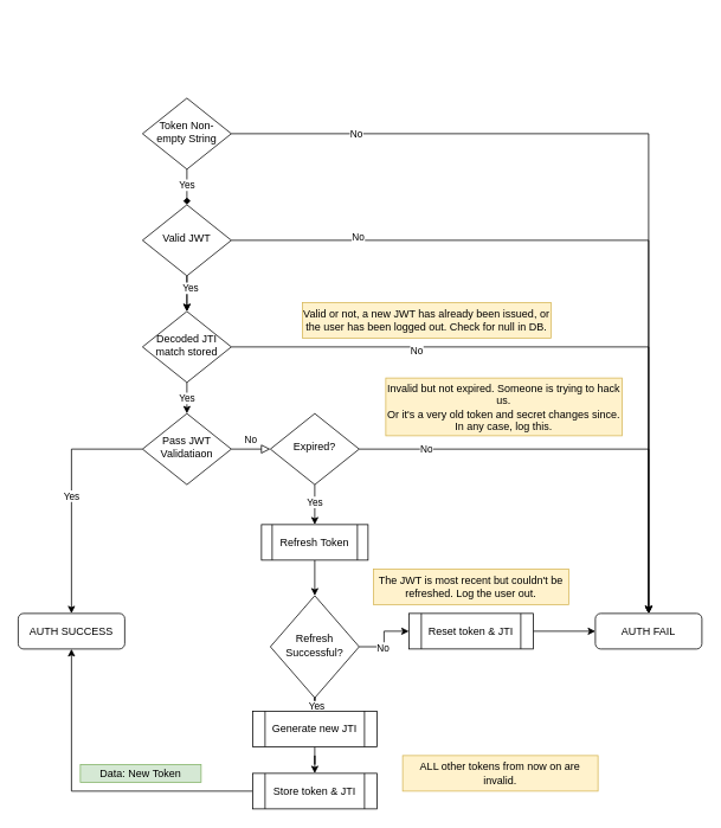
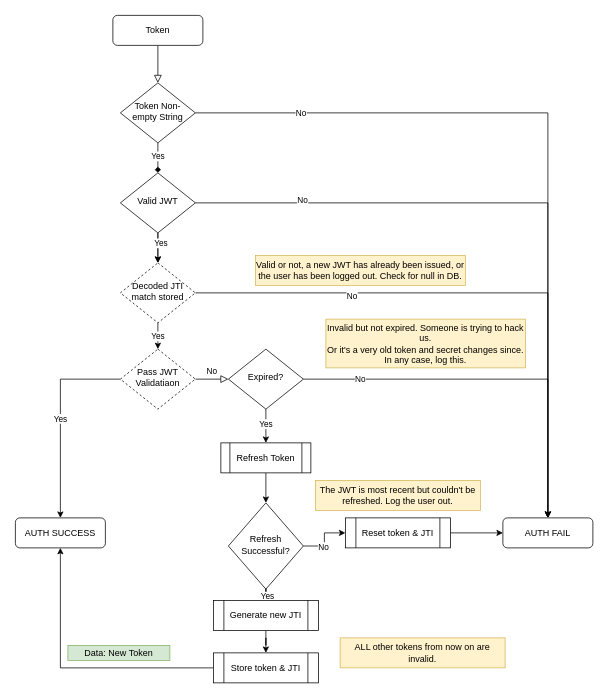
  <mxCell id="0" />
  <mxCell id="1" parent="0" />
+ <mxCell id="2" value="" style="rounded=0;html=1;jettySize=auto;orthogonalLoop=1;fontSize=11;endArrow=block;endFill=0;endSize=8;strokeWidth=1;shadow=0;labelBackgroundColor=none;edgeStyle=orthogonalEdgeStyle;" edge="1" parent="1" source="3" target="8"><mxGeometry relative="1" as="geometry" /></mxCell>
+ <mxCell id="3" value="Token" style="rounded=1;whiteSpace=wrap;html=1;fontSize=12;glass=0;strokeWidth=1;shadow=0;" vertex="1" parent="1"><mxGeometry x="150" y="20" width="120" height="40" as="geometry" /></mxCell>
  <mxCell id="4" style="edgeStyle=orthogonalEdgeStyle;rounded=0;orthogonalLoop=1;jettySize=auto;html=1;entryX=0.5;entryY=0;entryDx=0;entryDy=0;" edge="1" parent="1" source="8" target="9"><mxGeometry relative="1" as="geometry" /></mxCell>
  <mxCell id="5" value="No" style="edgeLabel;html=1;align=center;verticalAlign=middle;resizable=0;points=[];" connectable="0" vertex="1" parent="4"><mxGeometry x="-0.723" relative="1" as="geometry"><mxPoint as="offset" /></mxGeometry></mxCell>
  <mxCell id="6" style="edgeStyle=orthogonalEdgeStyle;rounded=0;orthogonalLoop=1;jettySize=auto;html=1;entryX=0.5;entryY=0;entryDx=0;entryDy=0;endArrow=diamond;" edge="1" parent="1" source="8" target="30"><mxGeometry relative="1" as="geometry" /></mxCell>
  <mxCell id="7" value="Yes" style="edgeLabel;html=1;align=center;verticalAlign=middle;resizable=0;points=[];" connectable="0" vertex="1" parent="6"><mxGeometry x="-0.15" y="-1" relative="1" as="geometry"><mxPoint as="offset" /></mxGeometry></mxCell>
  <mxCell id="8" value="Token Non-empty String" style="rhombus;whiteSpace=wrap;html=1;shadow=0;fontFamily=Helvetica;fontSize=12;align=center;strokeWidth=1;spacing=6;spacingTop=-4;" vertex="1" parent="1"><mxGeometry x="160" y="110" width="100" height="80" as="geometry" /></mxCell>
  <mxCell id="9" value="AUTH FAIL" style="rounded=1;whiteSpace=wrap;html=1;fontSize=12;glass=0;strokeWidth=1;shadow=0;" vertex="1" parent="1"><mxGeometry x="670" y="690" width="120" height="40" as="geometry" /></mxCell>
  <mxCell id="10" value="No" style="edgeStyle=orthogonalEdgeStyle;rounded=0;html=1;jettySize=auto;orthogonalLoop=1;fontSize=11;endArrow=block;endFill=0;endSize=8;strokeWidth=1;shadow=0;labelBackgroundColor=none;entryX=0;entryY=0.5;entryDx=0;entryDy=0;" edge="1" parent="1" source="11" target="17"><mxGeometry y="10" relative="1" as="geometry"><mxPoint as="offset" /><mxPoint x="310" y="380" as="targetPoint" /></mxGeometry></mxCell>
- <mxCell id="11" value="Pass JWT Validatiaon" style="rhombus;whiteSpace=wrap;html=1;shadow=0;fontFamily=Helvetica;fontSize=12;align=center;strokeWidth=1;spacing=6;spacingTop=-4;" vertex="1" parent="1"><mxGeometry x="160" y="465" width="100" height="80" as="geometry" /></mxCell>
+ <mxCell id="11" value="Pass JWT Validatiaon" style="rhombus;whiteSpace=wrap;html=1;shadow=0;fontFamily=Helvetica;fontSize=12;align=center;strokeWidth=1;spacing=6;spacingTop=-4;dashed=1;" vertex="1" parent="1"><mxGeometry x="160" y="465" width="100" height="80" as="geometry" /></mxCell>
  <mxCell id="12" value="AUTH SUCCESS" style="rounded=1;whiteSpace=wrap;html=1;fontSize=12;glass=0;strokeWidth=1;shadow=0;" vertex="1" parent="1"><mxGeometry x="20" y="690" width="120" height="40" as="geometry" /></mxCell>
  <mxCell id="13" style="edgeStyle=orthogonalEdgeStyle;rounded=0;orthogonalLoop=1;jettySize=auto;html=1;exitX=1;exitY=0.5;exitDx=0;exitDy=0;entryX=0.5;entryY=0;entryDx=0;entryDy=0;" edge="1" parent="1" source="17" target="9"><mxGeometry relative="1" as="geometry" /></mxCell>
  <mxCell id="14" value="No" style="edgeLabel;html=1;align=center;verticalAlign=middle;resizable=0;points=[];" connectable="0" vertex="1" parent="13"><mxGeometry x="-0.706" y="1" relative="1" as="geometry"><mxPoint as="offset" /></mxGeometry></mxCell>
  <mxCell id="15" style="edgeStyle=orthogonalEdgeStyle;rounded=0;orthogonalLoop=1;jettySize=auto;html=1;exitX=0.5;exitY=1;exitDx=0;exitDy=0;" edge="1" parent="1" source="17" target="19"><mxGeometry relative="1" as="geometry"><mxPoint x="354" y="480" as="targetPoint" /></mxGeometry></mxCell>
  <mxCell id="16" value="Yes" style="edgeLabel;html=1;align=center;verticalAlign=middle;resizable=0;points=[];" connectable="0" vertex="1" parent="15"><mxGeometry x="-0.167" y="-1" relative="1" as="geometry"><mxPoint as="offset" /></mxGeometry></mxCell>
  <mxCell id="17" value="Expired?" style="rhombus;whiteSpace=wrap;html=1;shadow=0;fontFamily=Helvetica;fontSize=12;align=center;strokeWidth=1;spacing=6;spacingTop=-4;" vertex="1" parent="1"><mxGeometry x="304" y="465" width="100" height="80" as="geometry" /></mxCell>
  <mxCell id="18" style="edgeStyle=orthogonalEdgeStyle;rounded=0;orthogonalLoop=1;jettySize=auto;html=1;exitX=0.5;exitY=1;exitDx=0;exitDy=0;entryX=0.5;entryY=0;entryDx=0;entryDy=0;" edge="1" parent="1" source="19" target="35"><mxGeometry relative="1" as="geometry" /></mxCell>
  <mxCell id="19" value="Refresh Token" style="shape=process;whiteSpace=wrap;html=1;backgroundOutline=1;" vertex="1" parent="1"><mxGeometry x="294" y="590" width="120" height="40" as="geometry" /></mxCell>
  <mxCell id="20" value="Yes" style="edgeStyle=orthogonalEdgeStyle;rounded=0;orthogonalLoop=1;jettySize=auto;html=1;entryX=0.5;entryY=0;entryDx=0;entryDy=0;exitX=0;exitY=0.5;exitDx=0;exitDy=0;" edge="1" parent="1" source="11" target="12"><mxGeometry relative="1" as="geometry"><mxPoint x="150" y="510" as="sourcePoint" /></mxGeometry></mxCell>
  <mxCell id="21" value="Yes" style="edgeStyle=orthogonalEdgeStyle;rounded=0;orthogonalLoop=1;jettySize=auto;html=1;exitX=0.5;exitY=1;exitDx=0;exitDy=0;entryX=0.5;entryY=0;entryDx=0;entryDy=0;" edge="1" parent="1" source="24" target="11"><mxGeometry relative="1" as="geometry"><Array as="points"><mxPoint x="210" y="450" /><mxPoint x="210" y="450" /></Array></mxGeometry></mxCell>
  <mxCell id="22" style="edgeStyle=orthogonalEdgeStyle;rounded=0;orthogonalLoop=1;jettySize=auto;html=1;exitX=1;exitY=0.5;exitDx=0;exitDy=0;entryX=0.5;entryY=0;entryDx=0;entryDy=0;" edge="1" parent="1" source="24" target="9"><mxGeometry relative="1" as="geometry" /></mxCell>
  <mxCell id="23" value="No" style="edgeLabel;html=1;align=center;verticalAlign=middle;resizable=0;points=[];" connectable="0" vertex="1" parent="22"><mxGeometry x="-0.461" y="-4" relative="1" as="geometry"><mxPoint as="offset" /></mxGeometry></mxCell>
- <mxCell id="24" value="Decoded JTI match stored" style="rhombus;whiteSpace=wrap;html=1;shadow=0;fontFamily=Helvetica;fontSize=12;align=center;strokeWidth=1;spacing=6;spacingTop=-4;" vertex="1" parent="1"><mxGeometry x="160" y="350" width="100" height="80" as="geometry" /></mxCell>
+ <mxCell id="24" value="Decoded JTI match stored" style="rhombus;whiteSpace=wrap;html=1;shadow=0;fontFamily=Helvetica;fontSize=12;align=center;strokeWidth=1;spacing=6;spacingTop=-4;dashed=1;" vertex="1" parent="1"><mxGeometry x="160" y="350" width="100" height="80" as="geometry" /></mxCell>
  <mxCell id="25" style="edgeStyle=orthogonalEdgeStyle;rounded=0;orthogonalLoop=1;jettySize=auto;html=1;exitX=0.5;exitY=1;exitDx=0;exitDy=0;entryX=0.5;entryY=0;entryDx=0;entryDy=0;" edge="1" parent="1" source="30" target="24"><mxGeometry relative="1" as="geometry" /></mxCell>
  <mxCell id="26" style="edgeStyle=orthogonalEdgeStyle;rounded=0;orthogonalLoop=1;jettySize=auto;html=1;entryX=0.5;entryY=0;entryDx=0;entryDy=0;" edge="1" parent="1" source="30" target="9"><mxGeometry relative="1" as="geometry" /></mxCell>
  <mxCell id="27" value="No" style="edgeLabel;html=1;align=center;verticalAlign=middle;resizable=0;points=[];" connectable="0" vertex="1" parent="26"><mxGeometry x="-0.68" y="4" relative="1" as="geometry"><mxPoint as="offset" /></mxGeometry></mxCell>
  <mxCell id="28" value="" style="edgeStyle=orthogonalEdgeStyle;rounded=0;orthogonalLoop=1;jettySize=auto;html=1;" edge="1" parent="1" source="30" target="24"><mxGeometry relative="1" as="geometry" /></mxCell>
  <mxCell id="29" value="Yes" style="edgeLabel;html=1;align=center;verticalAlign=middle;resizable=0;points=[];" connectable="0" vertex="1" parent="28"><mxGeometry x="-0.35" y="3" relative="1" as="geometry"><mxPoint as="offset" /></mxGeometry></mxCell>
  <mxCell id="30" value="Valid JWT" style="rhombus;whiteSpace=wrap;html=1;shadow=0;fontFamily=Helvetica;fontSize=12;align=center;strokeWidth=1;spacing=6;spacingTop=-4;" vertex="1" parent="1"><mxGeometry x="160" y="230" width="100" height="80" as="geometry" /></mxCell>
  <mxCell id="31" style="edgeStyle=orthogonalEdgeStyle;rounded=0;orthogonalLoop=1;jettySize=auto;html=1;entryX=0.5;entryY=0;entryDx=0;entryDy=0;" edge="1" parent="1" source="35" target="37"><mxGeometry relative="1" as="geometry" /></mxCell>
  <mxCell id="32" value="Yes" style="edgeLabel;html=1;align=center;verticalAlign=middle;resizable=0;points=[];" connectable="0" vertex="1" parent="31"><mxGeometry x="-0.72" y="1" relative="1" as="geometry"><mxPoint as="offset" /></mxGeometry></mxCell>
  <mxCell id="33" style="edgeStyle=orthogonalEdgeStyle;rounded=0;orthogonalLoop=1;jettySize=auto;html=1;exitX=1;exitY=0.5;exitDx=0;exitDy=0;entryX=0;entryY=0.5;entryDx=0;entryDy=0;" edge="1" parent="1" source="35" target="41"><mxGeometry relative="1" as="geometry" /></mxCell>
  <mxCell id="34" value="No" style="edgeLabel;html=1;align=center;verticalAlign=middle;resizable=0;points=[];" connectable="0" vertex="1" parent="33"><mxGeometry x="-0.286" y="-1" relative="1" as="geometry"><mxPoint as="offset" /></mxGeometry></mxCell>
  <mxCell id="35" value="Refresh Successful?" style="rhombus;whiteSpace=wrap;html=1;shadow=0;fontFamily=Helvetica;fontSize=12;align=center;strokeWidth=1;spacing=6;spacingTop=-4;" vertex="1" parent="1"><mxGeometry x="304" y="670" width="100" height="115" as="geometry" /></mxCell>
  <mxCell id="36" style="edgeStyle=orthogonalEdgeStyle;rounded=0;orthogonalLoop=1;jettySize=auto;html=1;entryX=0.5;entryY=0;entryDx=0;entryDy=0;" edge="1" parent="1" source="37" target="39"><mxGeometry relative="1" as="geometry" /></mxCell>
  <mxCell id="37" value="Generate new JTI" style="shape=process;whiteSpace=wrap;html=1;backgroundOutline=1;" vertex="1" parent="1"><mxGeometry x="284" y="800" width="140" height="40" as="geometry" /></mxCell>
  <mxCell id="38" style="edgeStyle=orthogonalEdgeStyle;rounded=0;orthogonalLoop=1;jettySize=auto;html=1;exitX=0;exitY=0.5;exitDx=0;exitDy=0;entryX=0.5;entryY=1;entryDx=0;entryDy=0;" edge="1" parent="1" source="39" target="12"><mxGeometry relative="1" as="geometry" /></mxCell>
  <mxCell id="39" value="Store token &amp;amp; JTI" style="shape=process;whiteSpace=wrap;html=1;backgroundOutline=1;" vertex="1" parent="1"><mxGeometry x="284" y="870" width="140" height="40" as="geometry" /></mxCell>
  <mxCell id="40" style="edgeStyle=orthogonalEdgeStyle;rounded=0;orthogonalLoop=1;jettySize=auto;html=1;exitX=1;exitY=0.5;exitDx=0;exitDy=0;entryX=0;entryY=0.5;entryDx=0;entryDy=0;" edge="1" parent="1" source="41" target="9"><mxGeometry relative="1" as="geometry" /></mxCell>
  <mxCell id="41" value="Reset token &amp;amp; JTI" style="shape=process;whiteSpace=wrap;html=1;backgroundOutline=1;" vertex="1" parent="1"><mxGeometry x="460" y="690" width="140" height="40" as="geometry" /></mxCell>
  <mxCell id="42" value="Valid or not, a new JWT has already been issued, or the user has been logged out. Check for null in DB." style="rounded=0;whiteSpace=wrap;html=1;fillColor=#fff2cc;strokeColor=#d6b656;" vertex="1" parent="1"><mxGeometry x="340" y="340" width="280" height="40" as="geometry" /></mxCell>
  <mxCell id="43" value="Invalid but not expired. Someone is trying to hack us.&lt;br&gt;Or it's a very old token and secret changes since. In any case, log this." style="rounded=0;whiteSpace=wrap;html=1;fillColor=#fff2cc;strokeColor=#d6b656;" vertex="1" parent="1"><mxGeometry x="434" y="425" width="266" height="65" as="geometry" /></mxCell>
  <mxCell id="44" value="The JWT is most recent but couldn't be refreshed. Log the user out." style="rounded=0;whiteSpace=wrap;html=1;fillColor=#fff2cc;strokeColor=#d6b656;" vertex="1" parent="1"><mxGeometry x="420" y="640" width="220" height="40" as="geometry" /></mxCell>
  <mxCell id="45" value="ALL other tokens from now on are invalid." style="rounded=0;whiteSpace=wrap;html=1;fillColor=#fff2cc;strokeColor=#d6b656;" vertex="1" parent="1"><mxGeometry x="453" y="850" width="220" height="40" as="geometry" /></mxCell>
  <mxCell id="46" value="Data: New Token" style="rounded=0;whiteSpace=wrap;html=1;fillColor=#d5e8d4;strokeColor=#82b366;" vertex="1" parent="1"><mxGeometry x="90" y="860" width="136" height="20" as="geometry" /></mxCell>
